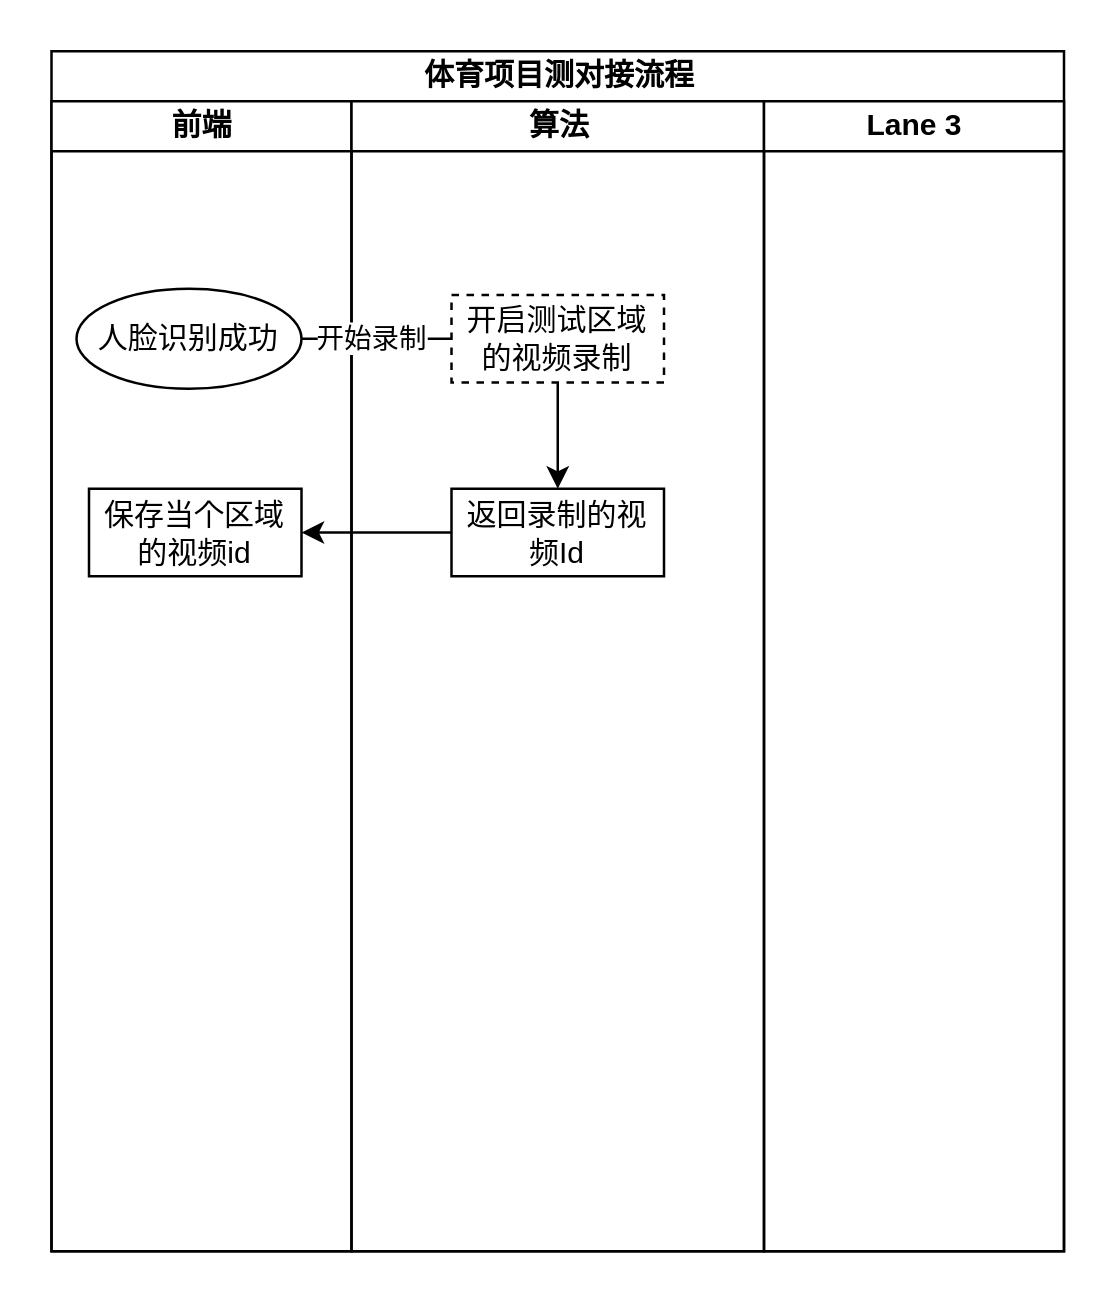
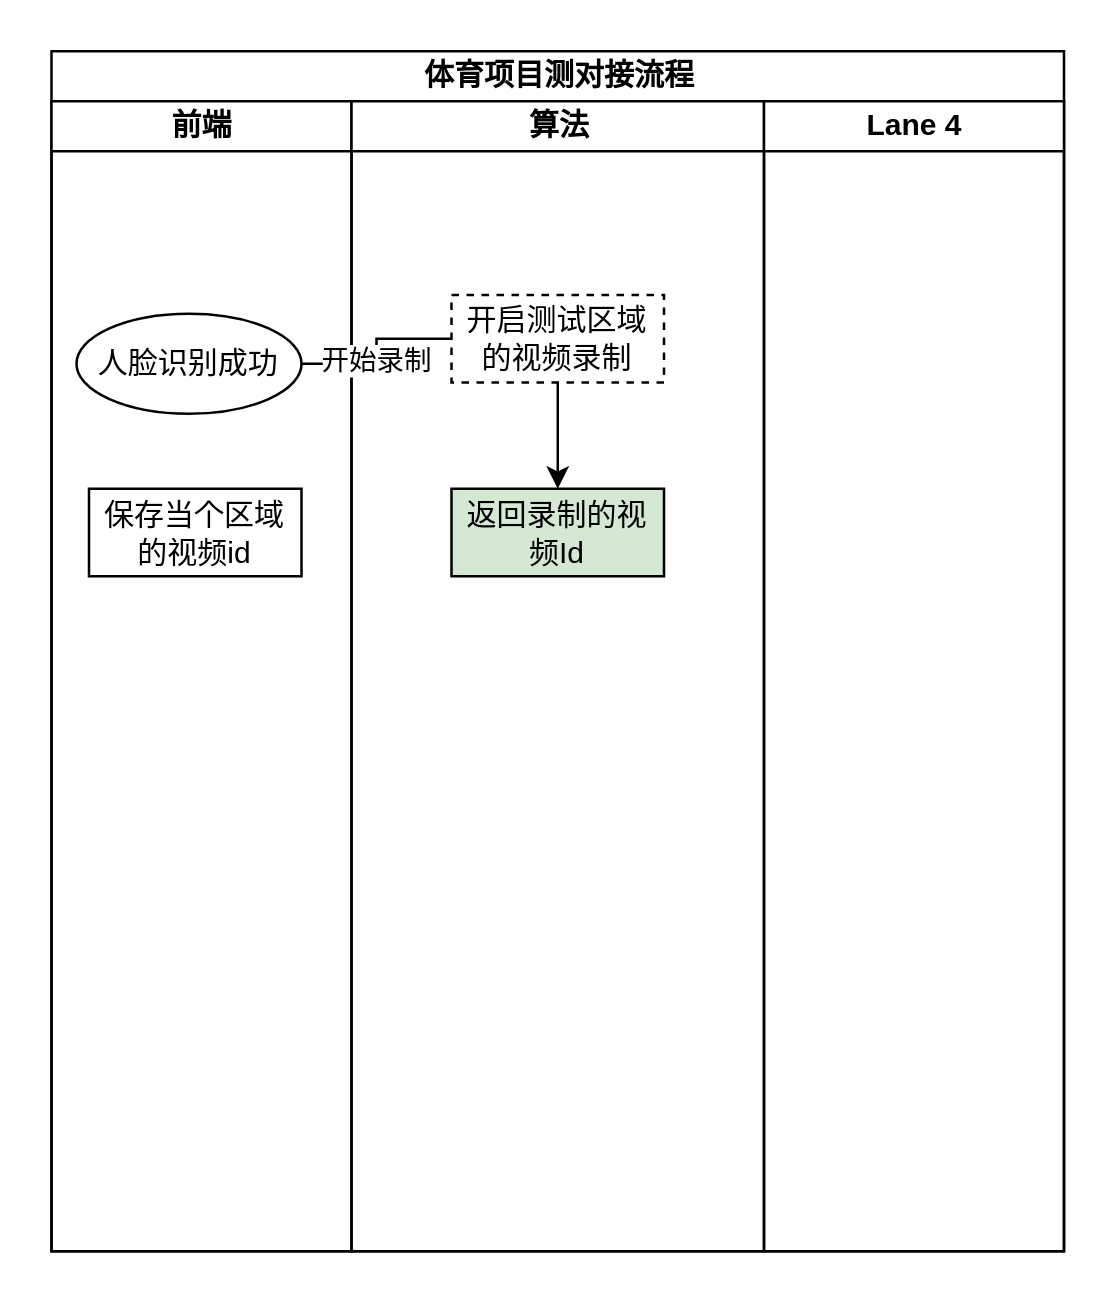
  <mxCell id="0" />
  <mxCell id="1" parent="0" />
  <mxCell id="2" value="体育项目测对接流程" style="swimlane;childLayout=stackLayout;resizeParent=1;resizeParentMax=0;startSize=20;html=1;" parent="1" vertex="1"><mxGeometry x="20" y="20" width="405.0" height="480" as="geometry" /></mxCell>
  <mxCell id="3" value="前端" style="swimlane;startSize=20;html=1;" parent="2" vertex="1"><mxGeometry y="20" width="120" height="460" as="geometry" /></mxCell>
- <mxCell id="4" value="人脸识别成功" style="ellipse;whiteSpace=wrap;html=1;" vertex="1" parent="3"><mxGeometry x="10.0" y="75" width="90" height="40" as="geometry" /></mxCell>
+ <mxCell id="4" value="人脸识别成功" style="ellipse;whiteSpace=wrap;html=1;" vertex="1" parent="3"><mxGeometry x="10.0" y="85" width="90" height="40" as="geometry" /></mxCell>
  <mxCell id="5" value="保存当个区域的视频id" style="whiteSpace=wrap;html=1;" vertex="1" parent="3"><mxGeometry x="15.0" y="155" width="85" height="35" as="geometry" /></mxCell>
  <mxCell id="6" value="算法" style="swimlane;startSize=20;html=1;" parent="2" vertex="1"><mxGeometry x="120" y="20" width="165.0" height="460" as="geometry" /></mxCell>
  <mxCell id="7" value="" style="edgeStyle=orthogonalEdgeStyle;rounded=0;orthogonalLoop=1;jettySize=auto;html=1;" edge="1" parent="6" source="8" target="9"><mxGeometry relative="1" as="geometry" /></mxCell>
  <mxCell id="8" value="开启测试区域的视频录制" style="whiteSpace=wrap;html=1;dashed=1;" vertex="1" parent="6"><mxGeometry x="40" y="77.5" width="85" height="35" as="geometry" /></mxCell>
- <mxCell id="9" value="返回录制的视频Id" style="whiteSpace=wrap;html=1;" vertex="1" parent="6"><mxGeometry x="40" y="155" width="85" height="35" as="geometry" /></mxCell>
- <mxCell id="10" value="Lane 3" style="swimlane;startSize=20;html=1;" parent="2" vertex="1"><mxGeometry x="285.0" y="20" width="120" height="460" as="geometry" /></mxCell>
+ <mxCell id="9" value="返回录制的视频Id" style="whiteSpace=wrap;html=1;fillColor=#d5e8d4;" vertex="1" parent="6"><mxGeometry x="40" y="155" width="85" height="35" as="geometry" /></mxCell>
+ <mxCell id="10" value="Lane 4" style="swimlane;startSize=20;html=1;" parent="2" vertex="1"><mxGeometry x="285.0" y="20" width="120" height="460" as="geometry" /></mxCell>
  <mxCell id="11" value="" style="edgeStyle=orthogonalEdgeStyle;rounded=0;orthogonalLoop=1;jettySize=auto;html=1;endArrow=none;" edge="1" parent="2" source="4" target="8"><mxGeometry relative="1" as="geometry" /></mxCell>
  <mxCell id="12" value="开始录制" style="edgeLabel;html=1;align=center;verticalAlign=middle;resizable=0;points=[];" vertex="1" connectable="0" parent="11"><mxGeometry x="-0.09" y="1" relative="1" as="geometry"><mxPoint as="offset" /></mxGeometry></mxCell>
- <mxCell id="13" style="edgeStyle=orthogonalEdgeStyle;rounded=0;orthogonalLoop=1;jettySize=auto;html=1;entryX=1;entryY=0.5;entryDx=0;entryDy=0;" edge="1" parent="2" source="9" target="5"><mxGeometry relative="1" as="geometry" /></mxCell>
